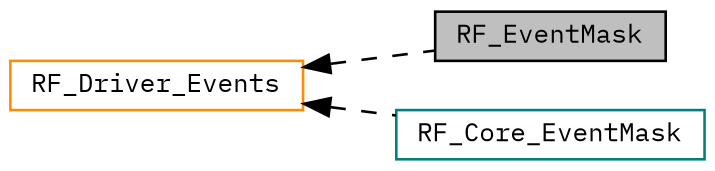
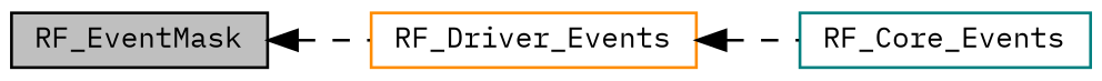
  digraph {
    fontname="IBM Plex Mono"
    rankdir=LR
    node [fillcolor=white fontname="IBM Plex Mono" fontsize=10 shape=record style=filled]
    edge [dir=back fontname="IBM Plex Mono" fontsize=10 labelfontname=Helvetica labelfontsize=10 shape=plaintext style=dashed]
    n1 [color=black fillcolor=grey75 fontcolor=black height=0.2 label=RF_EventMask width=0.4]
    n2 [color=darkorange height=0.2 label=RF_Driver_Events width=0.4]
-   n3 [color=teal height=0.2 label=RF_Core_EventMask width=0.4]
-   n2 -> n1
+   n3 [color=teal height=0.2 label=RF_Core_Events width=0.4]
+   n1 -> n2
    n2 -> n3
  }
